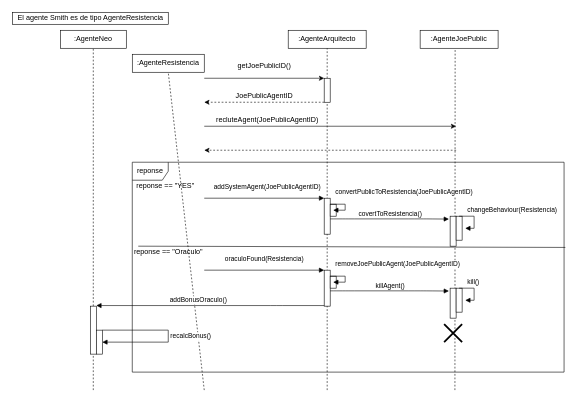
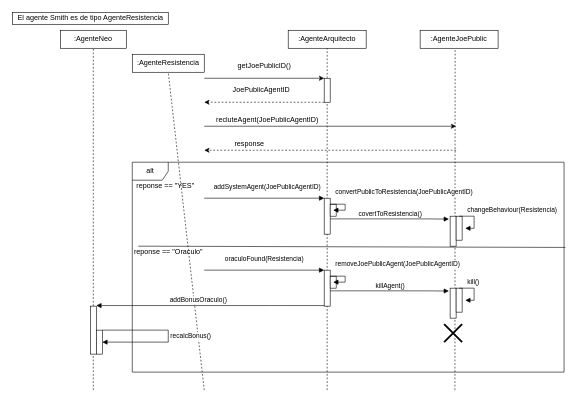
  <mxCell id="0" />
  <mxCell id="1" parent="0" />
  <mxCell id="2" value=":AgenteNeo" style="rounded=0;whiteSpace=wrap;html=1;" vertex="1" parent="1"><mxGeometry x="100" y="50" width="110" height="30" as="geometry" /></mxCell>
  <mxCell id="3" value=":AgenteArquitecto" style="rounded=0;whiteSpace=wrap;html=1;" vertex="1" parent="1"><mxGeometry x="480" y="50" width="130" height="30" as="geometry" /></mxCell>
  <mxCell id="4" value=":AgenteJoePublic" style="rounded=0;whiteSpace=wrap;html=1;" vertex="1" parent="1"><mxGeometry x="700" y="50" width="130" height="30" as="geometry" /></mxCell>
  <mxCell id="5" value="" style="endArrow=none;dashed=1;html=1;entryX=0.5;entryY=1;entryDx=0;entryDy=0;" edge="1" parent="1" source="43" target="2"><mxGeometry width="50" height="50" relative="1" as="geometry"><mxPoint x="155" y="840" as="sourcePoint" /><mxPoint x="490" y="270" as="targetPoint" /></mxGeometry></mxCell>
  <mxCell id="6" value=":AgenteResistencia" style="whiteSpace=wrap;html=1;" vertex="1" parent="1"><mxGeometry x="220" y="90" width="120" height="30" as="geometry" /></mxCell>
  <mxCell id="7" value="" style="endArrow=none;dashed=1;html=1;entryX=0.5;entryY=1;entryDx=0;entryDy=0;" edge="1" parent="1" target="6"><mxGeometry width="50" height="50" relative="1" as="geometry"><mxPoint x="340" y="650" as="sourcePoint" /><mxPoint x="490" y="270" as="targetPoint" /></mxGeometry></mxCell>
  <mxCell id="8" value="" style="endArrow=none;dashed=1;html=1;entryX=0.5;entryY=1;entryDx=0;entryDy=0;" edge="1" parent="1" source="13" target="3"><mxGeometry width="50" height="50" relative="1" as="geometry"><mxPoint x="550" y="510" as="sourcePoint" /><mxPoint x="490" y="270" as="targetPoint" /></mxGeometry></mxCell>
  <mxCell id="9" value="" style="endArrow=none;dashed=1;html=1;entryX=0.449;entryY=1.06;entryDx=0;entryDy=0;entryPerimeter=0;" edge="1" parent="1" target="4"><mxGeometry width="50" height="50" relative="1" as="geometry"><mxPoint x="758" y="650" as="sourcePoint" /><mxPoint x="490" y="270" as="targetPoint" /></mxGeometry></mxCell>
  <mxCell id="10" value="" style="endArrow=classic;html=1;" edge="1" parent="1"><mxGeometry width="50" height="50" relative="1" as="geometry"><mxPoint x="340" y="130" as="sourcePoint" /><mxPoint x="540" y="130" as="targetPoint" /></mxGeometry></mxCell>
  <mxCell id="11" value="getJoePublicID()" style="text;html=1;align=center;verticalAlign=middle;resizable=0;points=[];autosize=1;" vertex="1" parent="1"><mxGeometry x="390" y="100" width="100" height="20" as="geometry" /></mxCell>
  <mxCell id="12" value="" style="endArrow=classic;html=1;dashed=1;" edge="1" parent="1"><mxGeometry width="50" height="50" relative="1" as="geometry"><mxPoint x="540" y="170" as="sourcePoint" /><mxPoint x="340" y="170" as="targetPoint" /></mxGeometry></mxCell>
  <mxCell id="13" value="" style="rounded=0;whiteSpace=wrap;html=1;" vertex="1" parent="1"><mxGeometry x="540" y="130" width="10" height="40" as="geometry" /></mxCell>
  <mxCell id="14" value="" style="endArrow=none;dashed=1;html=1;entryX=0.5;entryY=1;entryDx=0;entryDy=0;" edge="1" parent="1" target="13"><mxGeometry width="50" height="50" relative="1" as="geometry"><mxPoint x="545" y="650" as="sourcePoint" /><mxPoint x="545" y="80" as="targetPoint" /></mxGeometry></mxCell>
- <mxCell id="15" value="JoePublicAgentID" style="text;html=1;align=center;verticalAlign=middle;resizable=0;points=[];autosize=1;" vertex="1" parent="1"><mxGeometry x="385" y="150" width="110" height="20" as="geometry" /></mxCell>
+ <mxCell id="15" value="JoePublicAgentID" style="text;html=1;align=center;verticalAlign=middle;resizable=0;points=[];autosize=1;" vertex="1" parent="1"><mxGeometry x="380" y="140" width="110" height="20" as="geometry" /></mxCell>
  <mxCell id="16" value="" style="endArrow=classic;html=1;" edge="1" parent="1"><mxGeometry width="50" height="50" relative="1" as="geometry"><mxPoint x="340" y="210" as="sourcePoint" /><mxPoint x="760" y="210" as="targetPoint" /></mxGeometry></mxCell>
  <mxCell id="17" value="recluteAgent(JoePublicAgentID)" style="text;html=1;align=center;verticalAlign=middle;resizable=0;points=[];autosize=1;" vertex="1" parent="1"><mxGeometry x="350" y="190" width="190" height="20" as="geometry" /></mxCell>
  <mxCell id="18" value="" style="endArrow=classic;html=1;dashed=1;" edge="1" parent="1"><mxGeometry width="50" height="50" relative="1" as="geometry"><mxPoint x="760" y="250" as="sourcePoint" /><mxPoint x="340" y="250" as="targetPoint" /></mxGeometry></mxCell>
- <mxCell id="20" value="reponse" style="shape=umlFrame;whiteSpace=wrap;html=1;" vertex="1" parent="1"><mxGeometry x="220" y="270" width="720" height="350" as="geometry" /></mxCell>
+ <mxCell id="19" value="response" style="text;html=1;align=center;verticalAlign=middle;resizable=0;points=[];autosize=1;" vertex="1" parent="1"><mxGeometry x="380" y="230" width="70" height="20" as="geometry" /></mxCell>
+ <mxCell id="20" value="alt" style="shape=umlFrame;whiteSpace=wrap;html=1;" vertex="1" parent="1"><mxGeometry x="220" y="270" width="720" height="350" as="geometry" /></mxCell>
  <mxCell id="21" value="reponse == &quot;YES&quot;" style="text;html=1;align=center;verticalAlign=middle;resizable=0;points=[];autosize=1;" vertex="1" parent="1"><mxGeometry x="220" y="300" width="110" height="20" as="geometry" /></mxCell>
  <mxCell id="22" value="" style="html=1;points=[];perimeter=orthogonalPerimeter;" vertex="1" parent="1"><mxGeometry x="540" y="330" width="10" height="60" as="geometry" /></mxCell>
  <mxCell id="23" value="addSystemAgent(JoePublicAgentID)" style="html=1;verticalAlign=bottom;endArrow=block;entryX=0;entryY=0;" edge="1" target="22" parent="1"><mxGeometry x="0.048" y="10" relative="1" as="geometry"><mxPoint x="340" y="330" as="sourcePoint" /><mxPoint as="offset" /></mxGeometry></mxCell>
  <mxCell id="24" value="" style="html=1;points=[];perimeter=orthogonalPerimeter;" vertex="1" parent="1"><mxGeometry x="750" y="360" width="10" height="50" as="geometry" /></mxCell>
  <mxCell id="25" value="covertToResistencia()" style="html=1;verticalAlign=bottom;startArrow=none;endArrow=block;startSize=8;startFill=0;" edge="1" parent="1"><mxGeometry x="0.01" relative="1" as="geometry"><mxPoint x="550" y="364.5" as="sourcePoint" /><mxPoint x="748" y="364.8" as="targetPoint" /><Array as="points"><mxPoint x="560" y="364.5" /><mxPoint x="580" y="364.5" /><mxPoint x="690" y="364.5" /><mxPoint x="710" y="364.5" /></Array><mxPoint as="offset" /></mxGeometry></mxCell>
  <mxCell id="26" value="" style="html=1;points=[];perimeter=orthogonalPerimeter;" vertex="1" parent="1"><mxGeometry x="760" y="360" width="10" height="40" as="geometry" /></mxCell>
  <mxCell id="27" value="changeBehaviour(Resistencia)" style="edgeStyle=orthogonalEdgeStyle;html=1;align=left;spacingLeft=2;endArrow=block;rounded=0;entryX=1.52;entryY=0.505;entryDx=0;entryDy=0;entryPerimeter=0;" edge="1" target="26" parent="1"><mxGeometry x="-0.66" y="10" relative="1" as="geometry"><mxPoint x="765" y="360" as="sourcePoint" /><Array as="points"><mxPoint x="765" y="360" /><mxPoint x="790" y="360" /><mxPoint x="790" y="380" /></Array><mxPoint as="offset" /></mxGeometry></mxCell>
  <mxCell id="28" value="" style="endArrow=none;html=1;entryX=1.003;entryY=0.406;entryDx=0;entryDy=0;entryPerimeter=0;" edge="1" parent="1" target="20"><mxGeometry width="50" height="50" relative="1" as="geometry"><mxPoint x="230" y="410" as="sourcePoint" /><mxPoint x="460" y="370" as="targetPoint" /></mxGeometry></mxCell>
  <mxCell id="29" value="reponse == &quot;Oraculo&quot;" style="text;html=1;align=center;verticalAlign=middle;resizable=0;points=[];autosize=1;" vertex="1" parent="1"><mxGeometry x="215" y="410" width="130" height="20" as="geometry" /></mxCell>
  <mxCell id="30" value="oraculoFound(Resistencia)" style="html=1;verticalAlign=bottom;endArrow=block;entryX=0;entryY=0;" edge="1" parent="1"><mxGeometry y="10" relative="1" as="geometry"><mxPoint x="340" y="450" as="sourcePoint" /><mxPoint x="540" y="450" as="targetPoint" /><mxPoint as="offset" /></mxGeometry></mxCell>
  <mxCell id="31" value="" style="html=1;points=[];perimeter=orthogonalPerimeter;" vertex="1" parent="1"><mxGeometry x="550" y="340" width="10" height="20" as="geometry" /></mxCell>
  <mxCell id="32" value="convertPublicToResistencia(JoePublicAgentID)" style="edgeStyle=orthogonalEdgeStyle;html=1;align=left;spacingLeft=2;endArrow=block;rounded=0;entryX=1;entryY=0;" edge="1" parent="1"><mxGeometry x="-0.818" y="20" relative="1" as="geometry"><mxPoint x="550" y="340" as="sourcePoint" /><Array as="points"><mxPoint x="575" y="340" /></Array><mxPoint x="555" y="350" as="targetPoint" /><mxPoint as="offset" /></mxGeometry></mxCell>
  <mxCell id="33" value="" style="html=1;points=[];perimeter=orthogonalPerimeter;" vertex="1" parent="1"><mxGeometry x="540" y="450" width="10" height="60" as="geometry" /></mxCell>
  <mxCell id="34" value="" style="html=1;points=[];perimeter=orthogonalPerimeter;" vertex="1" parent="1"><mxGeometry x="750" y="480" width="10" height="50" as="geometry" /></mxCell>
  <mxCell id="35" value="killAgent()" style="html=1;verticalAlign=bottom;startArrow=none;endArrow=block;startSize=8;startFill=0;" edge="1" parent="1"><mxGeometry x="0.01" relative="1" as="geometry"><mxPoint x="550" y="484.5" as="sourcePoint" /><mxPoint x="748" y="484.8" as="targetPoint" /><Array as="points"><mxPoint x="560" y="484.5" /><mxPoint x="580" y="484.5" /><mxPoint x="690" y="484.5" /><mxPoint x="710" y="484.5" /></Array><mxPoint as="offset" /></mxGeometry></mxCell>
  <mxCell id="36" value="" style="html=1;points=[];perimeter=orthogonalPerimeter;" vertex="1" parent="1"><mxGeometry x="760" y="480" width="10" height="40" as="geometry" /></mxCell>
  <mxCell id="37" value="kill()" style="edgeStyle=orthogonalEdgeStyle;html=1;align=left;spacingLeft=2;endArrow=block;rounded=0;entryX=1.52;entryY=0.505;entryDx=0;entryDy=0;entryPerimeter=0;" edge="1" parent="1" target="36"><mxGeometry x="-0.66" y="10" relative="1" as="geometry"><mxPoint x="765" y="480" as="sourcePoint" /><Array as="points"><mxPoint x="765" y="480" /><mxPoint x="790" y="480" /><mxPoint x="790" y="500" /></Array><mxPoint as="offset" /></mxGeometry></mxCell>
  <mxCell id="38" value="" style="html=1;points=[];perimeter=orthogonalPerimeter;" vertex="1" parent="1"><mxGeometry x="550" y="460" width="10" height="20" as="geometry" /></mxCell>
  <mxCell id="39" value="removeJoePublicAgent(JoePublicAgentID)" style="edgeStyle=orthogonalEdgeStyle;html=1;align=left;spacingLeft=2;endArrow=block;rounded=0;entryX=1;entryY=0;" edge="1" parent="1"><mxGeometry x="-0.818" y="20" relative="1" as="geometry"><mxPoint x="550" y="460" as="sourcePoint" /><Array as="points"><mxPoint x="575" y="460" /></Array><mxPoint x="555" y="470" as="targetPoint" /><mxPoint as="offset" /></mxGeometry></mxCell>
  <mxCell id="40" value="" style="shape=umlDestroy;whiteSpace=wrap;html=1;strokeWidth=3;" vertex="1" parent="1"><mxGeometry x="740" y="540" width="30" height="30" as="geometry" /></mxCell>
  <mxCell id="41" value="El agente Smith es de tipo AgenteResistencia" style="text;html=1;align=center;verticalAlign=middle;resizable=0;points=[];autosize=1;strokeColor=#000000;" vertex="1" parent="1"><mxGeometry x="20" y="20" width="260" height="20" as="geometry" /></mxCell>
  <mxCell id="42" value="addBonusOraculo()" style="html=1;verticalAlign=bottom;endArrow=block;entryX=1;entryY=0;" edge="1" parent="1"><mxGeometry x="0.105" relative="1" as="geometry"><mxPoint x="540" y="509" as="sourcePoint" /><mxPoint x="160" y="509" as="targetPoint" /><Array as="points"><mxPoint x="460" y="509" /></Array><mxPoint as="offset" /></mxGeometry></mxCell>
  <mxCell id="43" value="" style="html=1;points=[];perimeter=orthogonalPerimeter;strokeColor=#000000;" vertex="1" parent="1"><mxGeometry x="150" y="510" width="10" height="80" as="geometry" /></mxCell>
  <mxCell id="44" value="" style="endArrow=none;dashed=1;html=1;entryX=0.5;entryY=1;entryDx=0;entryDy=0;" edge="1" parent="1" target="43"><mxGeometry width="50" height="50" relative="1" as="geometry"><mxPoint x="155" y="650" as="sourcePoint" /><mxPoint x="155" y="80" as="targetPoint" /></mxGeometry></mxCell>
  <mxCell id="45" value="" style="html=1;points=[];perimeter=orthogonalPerimeter;strokeColor=#000000;" vertex="1" parent="1"><mxGeometry x="160" y="550" width="10" height="40" as="geometry" /></mxCell>
  <mxCell id="46" value="recalcBonus()" style="edgeStyle=orthogonalEdgeStyle;html=1;align=left;spacingLeft=2;endArrow=block;rounded=0;" edge="1" parent="1"><mxGeometry relative="1" as="geometry"><mxPoint x="170" y="550" as="sourcePoint" /><Array as="points"><mxPoint x="280" y="550" /><mxPoint x="280" y="570" /><mxPoint x="170" y="570" /></Array><mxPoint x="170" y="570" as="targetPoint" /></mxGeometry></mxCell>
